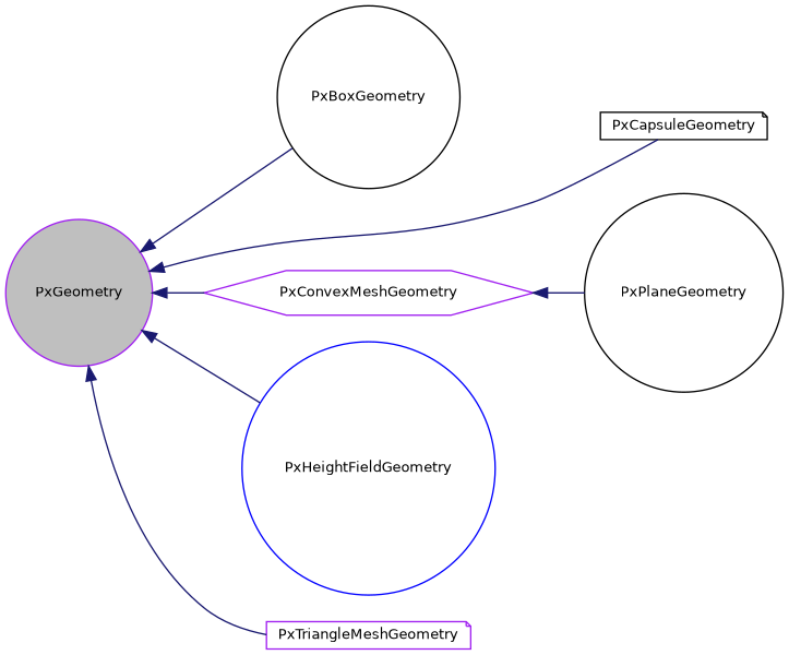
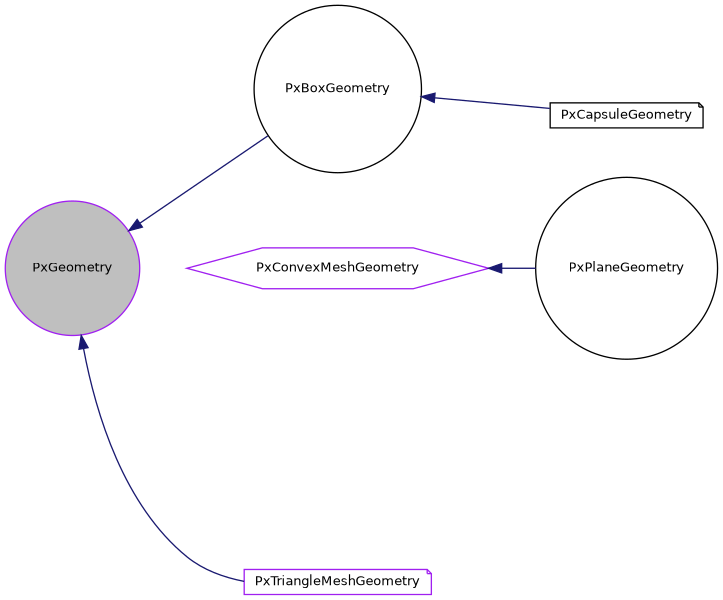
  digraph {
    rankdir=LR
    node [color=purple fillcolor=white fontname=Helvetica fontsize=10 shape=circle style=filled]
    edge [color=midnightblue dir=back fontname=Helvetica fontsize=10 labelfontname=Helvetica labelfontsize=10 style=solid]
    n1 [fillcolor=grey75 fontcolor=black height=0.2 label=PxGeometry width=0.4]
    n2 [color=black height=0.2 label=PxBoxGeometry width=0.4]
    n3 [color=black height=0.2 label=PxCapsuleGeometry shape=note width=0.4]
    n4 [height=0.2 label=PxConvexMeshGeometry shape=hexagon width=0.4]
-   n5 [color=blue height=0.2 label=PxHeightFieldGeometry width=0.4]
    n6 [height=0.2 label=PxTriangleMeshGeometry shape=note width=0.4]
    n7 [color=black height=0.2 label=PxPlaneGeometry width=0.4]
    n1 -> n2
-   n1 -> n3
-   n1 -> n4
-   n1 -> n5
+   n2 -> n3
    n1 -> n6
    n4 -> n7
  }
